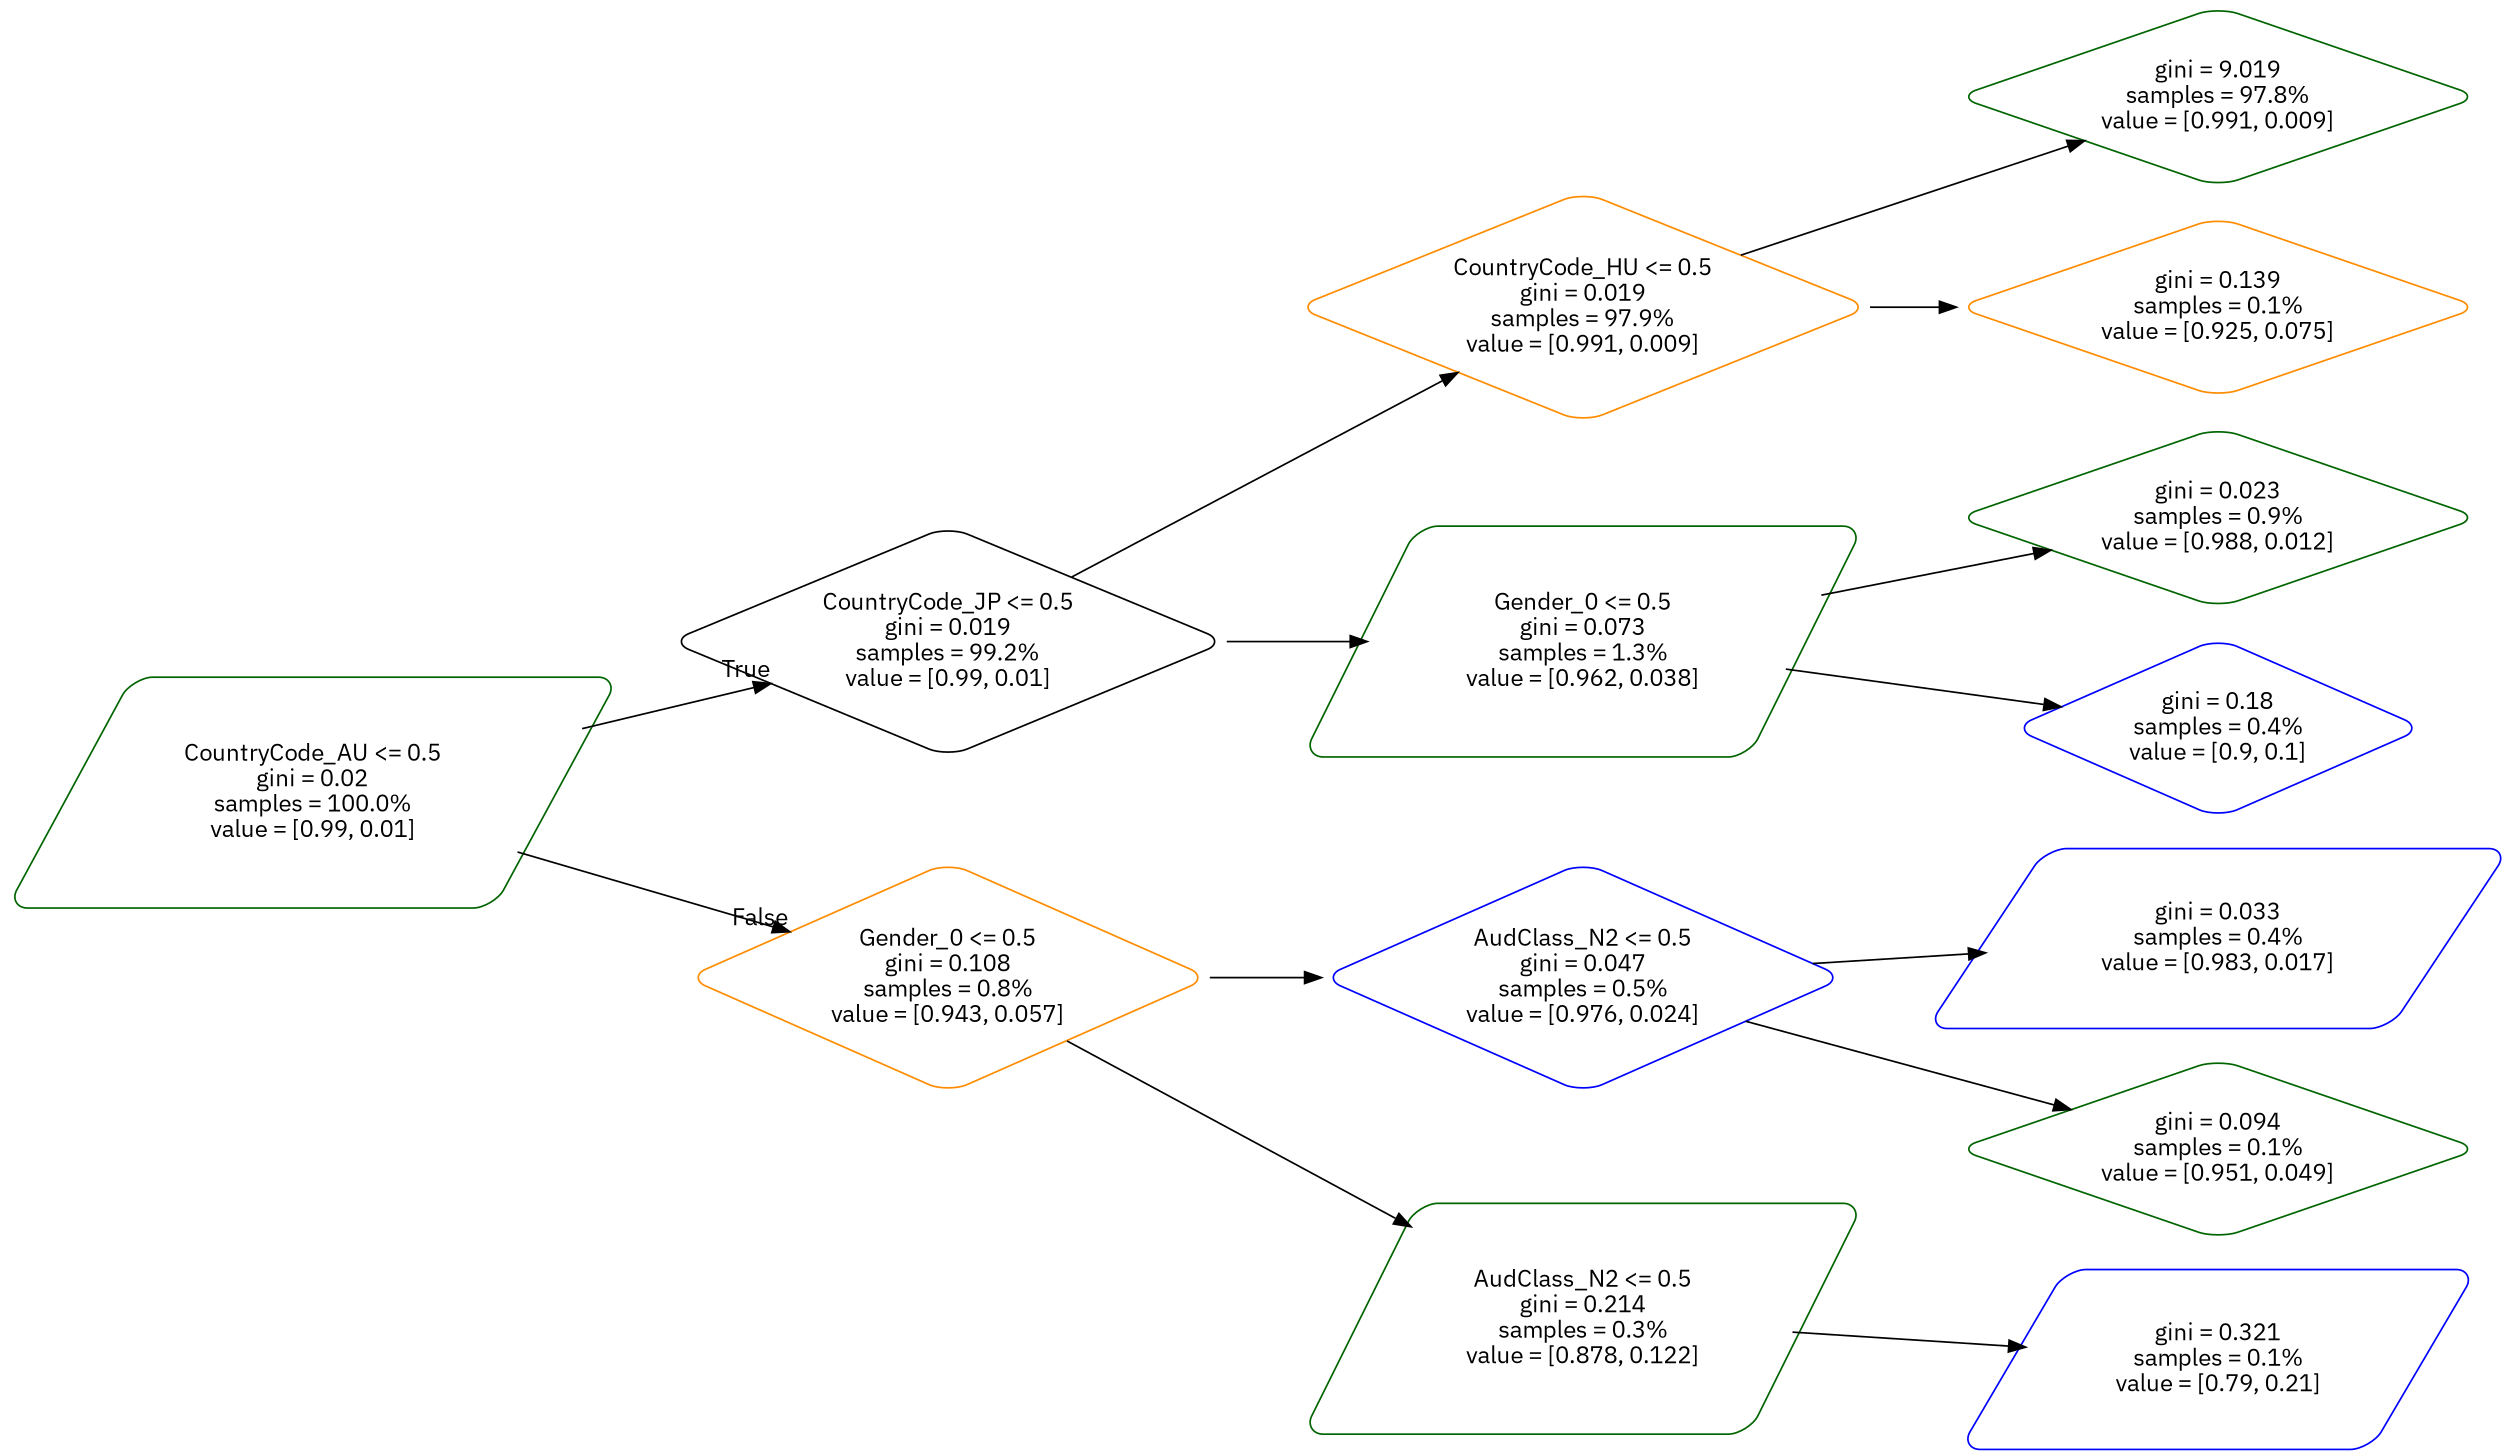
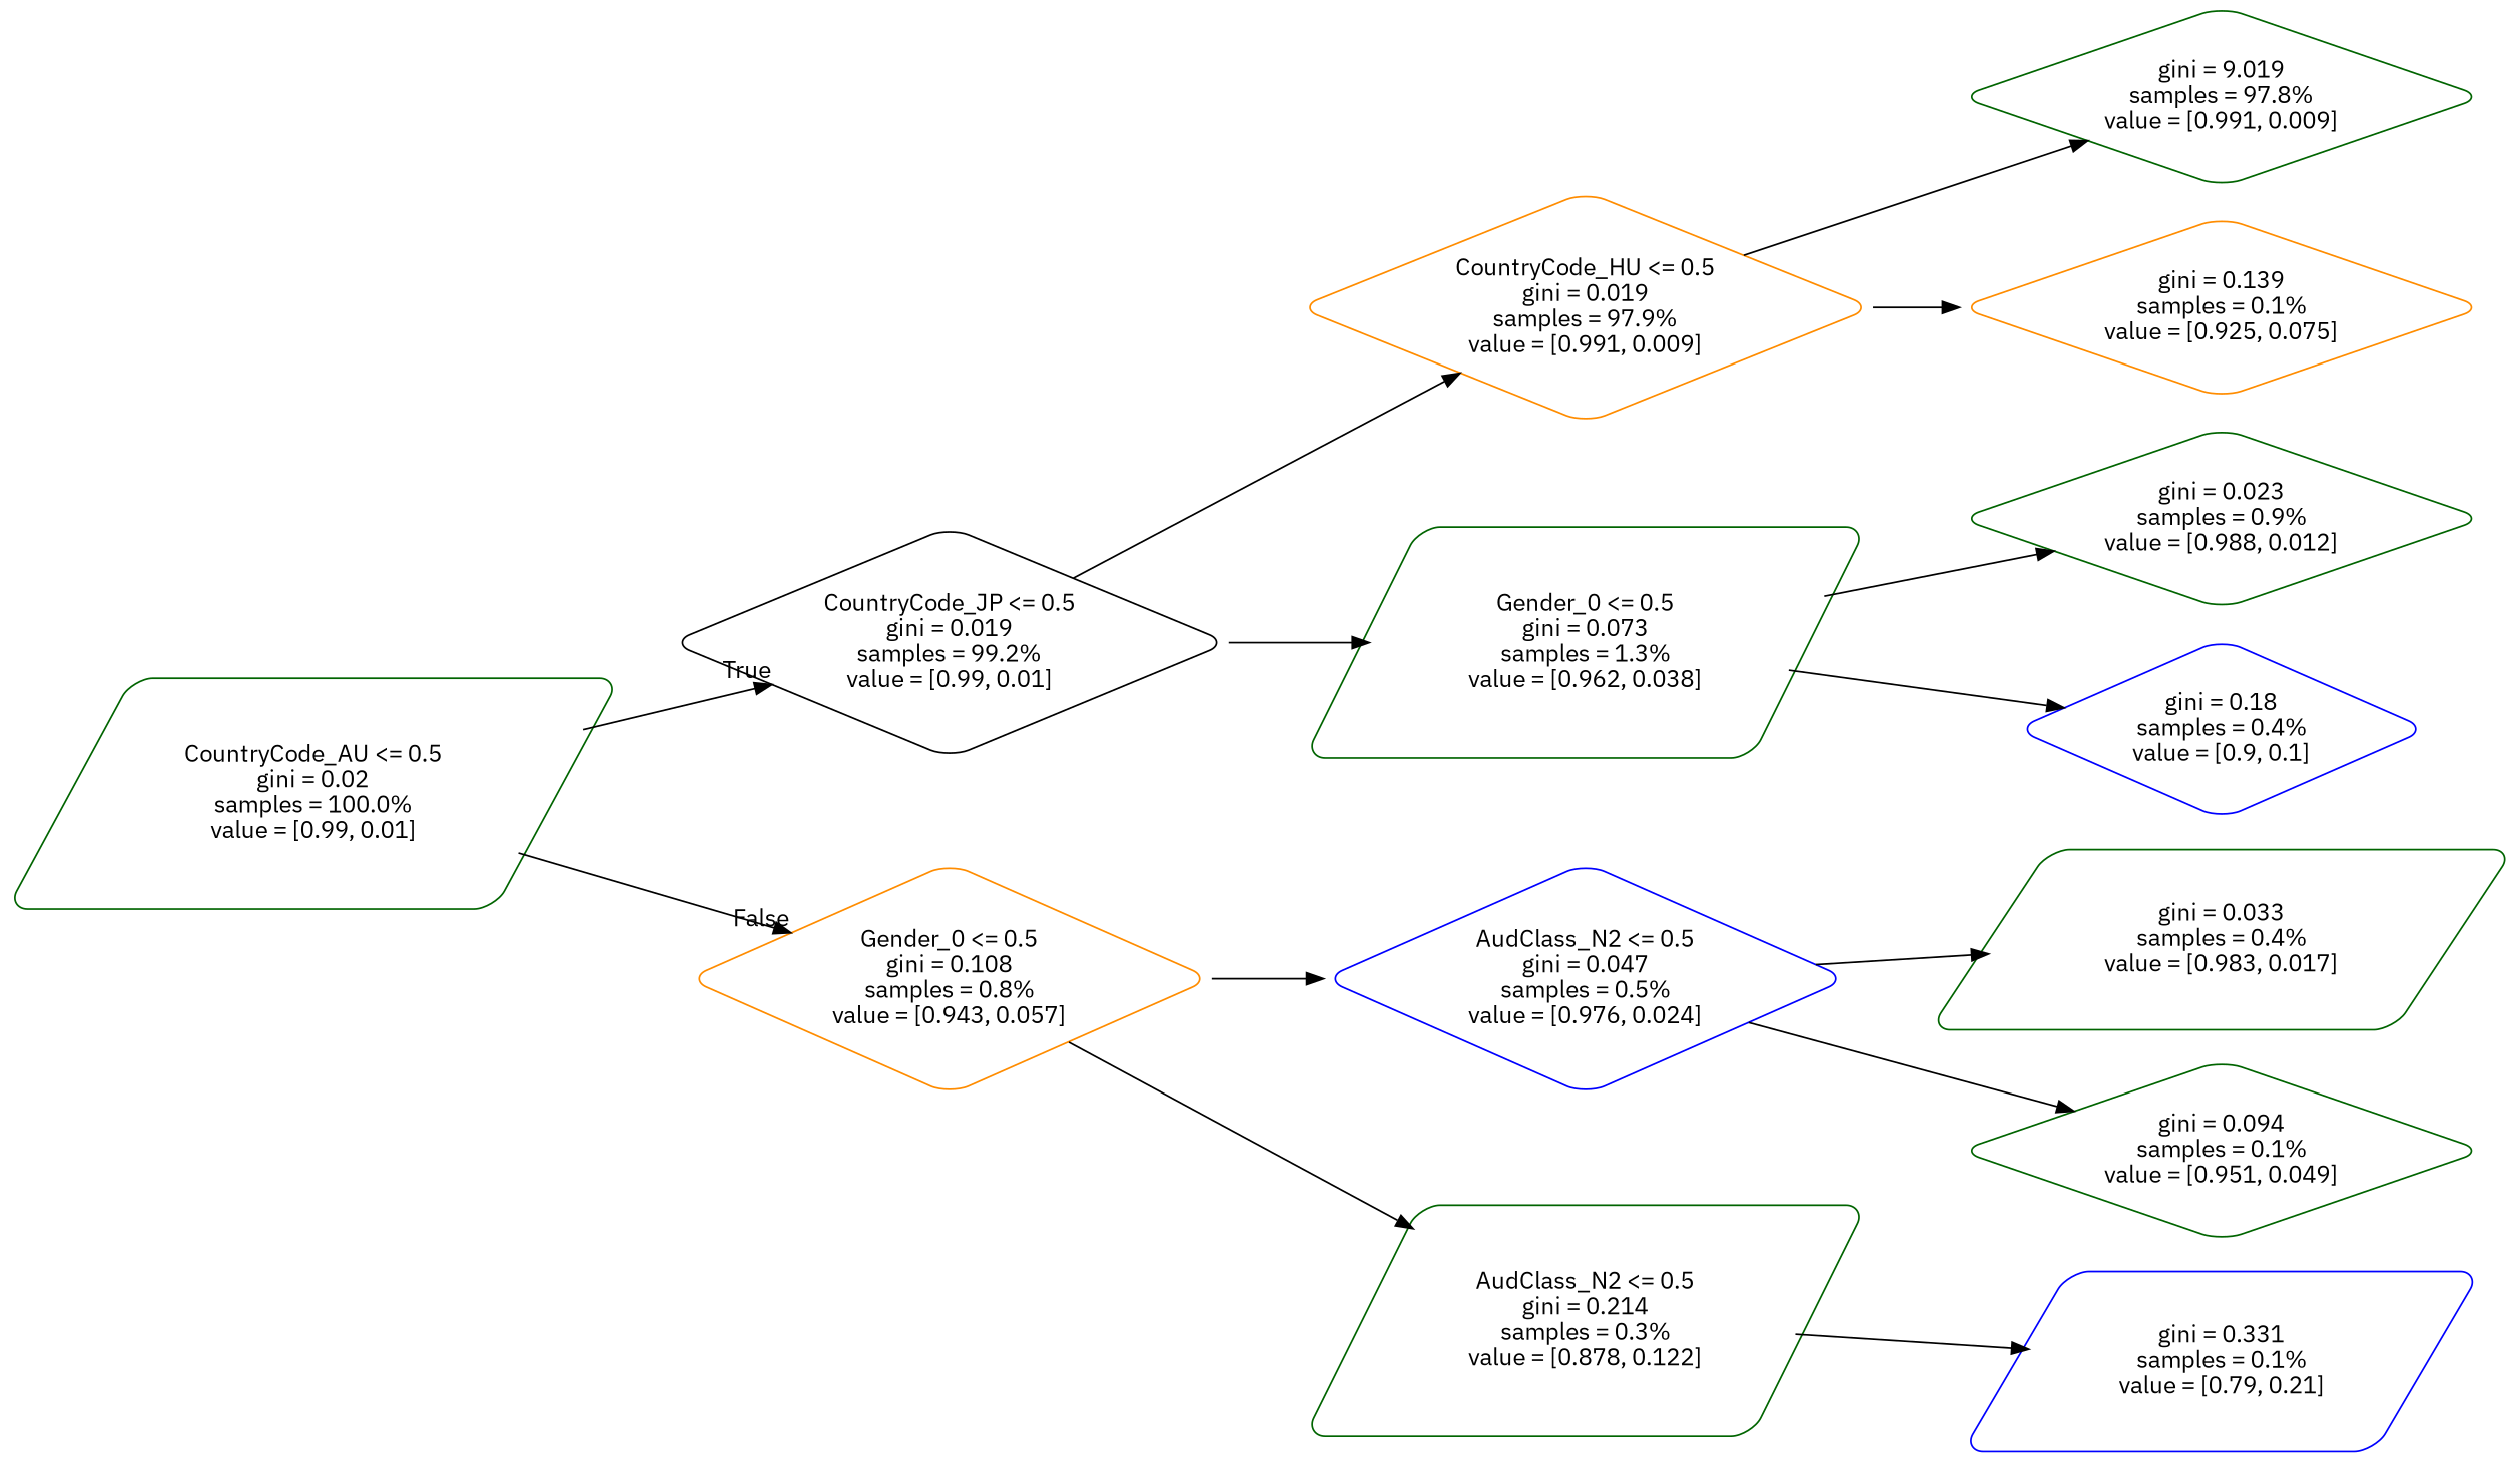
  digraph {
    fontname="IBM Plex Sans"
    rankdir=LR
    ranksep=equally
    splines=polyline
    node [color=darkgreen fontname="IBM Plex Sans" shape=diamond style=rounded]
    edge [fontname="IBM Plex Sans"]
    n1 [label="CountryCode_AU <= 0.5\ngini = 0.02\nsamples = 100.0%\nvalue = [0.99, 0.01]" shape=parallelogram]
    n2 [color=black label="CountryCode_JP <= 0.5\ngini = 0.019\nsamples = 99.2%\nvalue = [0.99, 0.01]"]
    n3 [color=darkorange label="Gender_0 <= 0.5\ngini = 0.108\nsamples = 0.8%\nvalue = [0.943, 0.057]"]
    n4 [color=darkorange label="CountryCode_HU <= 0.5\ngini = 0.019\nsamples = 97.9%\nvalue = [0.991, 0.009]"]
    n5 [label="Gender_0 <= 0.5\ngini = 0.073\nsamples = 1.3%\nvalue = [0.962, 0.038]" shape=parallelogram]
    n6 [color=blue label="AudClass_N2 <= 0.5\ngini = 0.047\nsamples = 0.5%\nvalue = [0.976, 0.024]"]
    n7 [label="AudClass_N2 <= 0.5\ngini = 0.214\nsamples = 0.3%\nvalue = [0.878, 0.122]" shape=parallelogram]
    n8 [label="gini = 9.019\nsamples = 97.8%\nvalue = [0.991, 0.009]"]
    n9 [color=darkorange label="gini = 0.139\nsamples = 0.1%\nvalue = [0.925, 0.075]"]
    n10 [label="gini = 0.023\nsamples = 0.9%\nvalue = [0.988, 0.012]"]
    n11 [color=blue label="gini = 0.18\nsamples = 0.4%\nvalue = [0.9, 0.1]"]
-   n12 [color=blue label="gini = 0.033\nsamples = 0.4%\nvalue = [0.983, 0.017]" shape=parallelogram]
+   n12 [label="gini = 0.033\nsamples = 0.4%\nvalue = [0.983, 0.017]" shape=parallelogram]
    n13 [label="gini = 0.094\nsamples = 0.1%\nvalue = [0.951, 0.049]"]
-   n14 [color=blue label="gini = 0.321\nsamples = 0.1%\nvalue = [0.79, 0.21]" shape=parallelogram]
+   n14 [color=blue label="gini = 0.331\nsamples = 0.1%\nvalue = [0.79, 0.21]" shape=parallelogram]
    subgraph sub_1 {
      rank=same
      n1
    }
    subgraph sub_2 {
      rank=same
      n2
      n3
    }
    subgraph sub_3 {
      rank=same
      n4
      n5
      n6
      n7
    }
    subgraph sub_4 {
      rank=same
      n8
      n9
      n10
      n11
      n12
      n13
      n14
    }
    n1 -> n2 [headlabel=True labelangle=45 labeldistance=2.5]
    n1 -> n3 [headlabel=False labelangle=-45 labeldistance=2.5]
    n2 -> n4
    n2 -> n5
    n3 -> n6
    n3 -> n7
    n4 -> n8
    n4 -> n9
    n5 -> n10
    n5 -> n11
    n6 -> n12
    n6 -> n13
    n7 -> n14
  }
